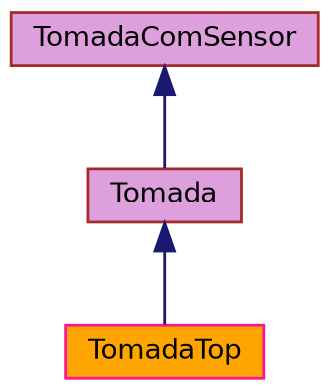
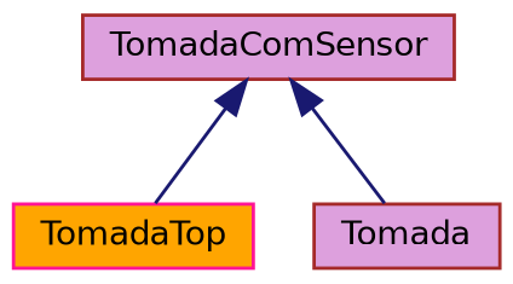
  digraph {
    node [color=brown fillcolor=plum fontname=Helvetica fontsize=10 shape=record style=filled]
    edge [color=midnightblue dir=back fontname=Helvetica fontsize=10 labelfontname=Helvetica labelfontsize=10 style=solid]
    n1 [fontcolor=black height=0.2 label=TomadaComSensor width=0.4]
    n2 [color=deeppink fillcolor=orange height=0.2 label=TomadaTop width=0.4]
    n3 [height=0.2 label=Tomada width=0.4]
-   n3 -> n2
+   n1 -> n2
    n1 -> n3
  }
